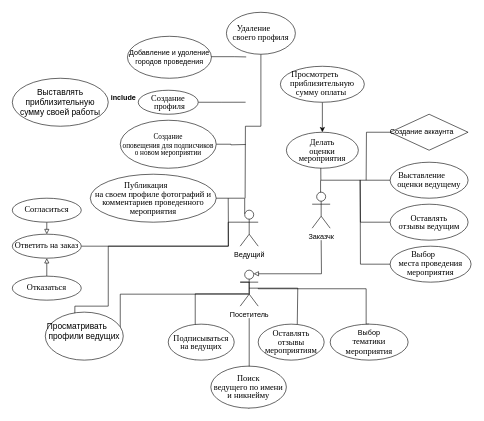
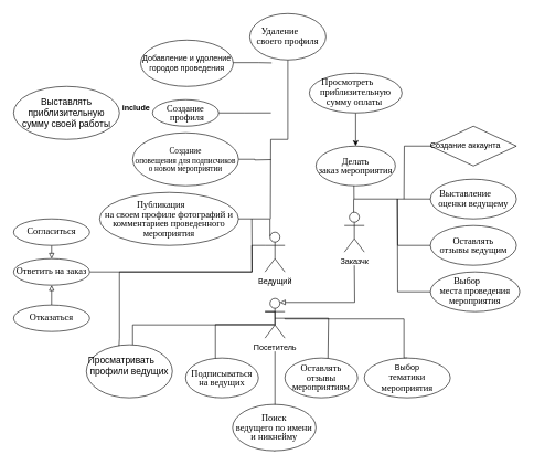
  <mxCell id="0" />
  <mxCell id="1" parent="0" />
  <mxCell id="2" style="edgeStyle=orthogonalEdgeStyle;rounded=0;orthogonalLoop=1;jettySize=auto;html=1;exitX=0;exitY=0.333;exitDx=0;exitDy=0;exitPerimeter=0;entryX=0.379;entryY=0.033;entryDx=0;entryDy=0;entryPerimeter=0;endArrow=none;endFill=0;" parent="1" source="3" target="12" edge="1"><mxGeometry relative="1" as="geometry"><mxPoint x="200" y="510" as="targetPoint" /><Array as="points"><mxPoint x="380" y="370" /><mxPoint x="380" y="410" /><mxPoint x="180" y="410" /><mxPoint x="180" y="510" /></Array></mxGeometry></mxCell>
  <mxCell id="3" value="Ведущий" style="shape=umlActor;verticalLabelPosition=bottom;verticalAlign=top;html=1;" parent="1" vertex="1"><mxGeometry x="400" y="350" width="30" height="60" as="geometry" /></mxCell>
  <mxCell id="4" style="edgeStyle=orthogonalEdgeStyle;rounded=0;orthogonalLoop=1;jettySize=auto;html=1;exitX=0;exitY=0.333;exitDx=0;exitDy=0;exitPerimeter=0;endArrow=none;endFill=0;" parent="1" source="9" target="12" edge="1"><mxGeometry relative="1" as="geometry"><Array as="points"><mxPoint x="415" y="470" /><mxPoint x="415" y="490" /><mxPoint x="200" y="490" /></Array></mxGeometry></mxCell>
  <mxCell id="5" style="edgeStyle=orthogonalEdgeStyle;rounded=0;orthogonalLoop=1;jettySize=auto;html=1;entryX=0.5;entryY=0;entryDx=0;entryDy=0;exitX=0.467;exitY=0.656;exitDx=0;exitDy=0;exitPerimeter=0;endArrow=none;endFill=0;" parent="1" source="9" edge="1"><mxGeometry relative="1" as="geometry"><mxPoint x="400" y="460" as="sourcePoint" /><mxPoint x="325" y="600" as="targetPoint" /><Array as="points"><mxPoint x="325" y="489" /></Array></mxGeometry></mxCell>
  <mxCell id="6" style="edgeStyle=orthogonalEdgeStyle;rounded=0;orthogonalLoop=1;jettySize=auto;html=1;exitX=1;exitY=0.333;exitDx=0;exitDy=0;exitPerimeter=0;entryX=0.5;entryY=0;entryDx=0;entryDy=0;endArrow=none;endFill=0;" parent="1" target="15" edge="1"><mxGeometry relative="1" as="geometry"><mxPoint x="430" y="480" as="sourcePoint" /><mxPoint x="585" y="540" as="targetPoint" /><Array as="points"><mxPoint x="430" y="481" /><mxPoint x="610" y="481" /><mxPoint x="610" y="540" /></Array></mxGeometry></mxCell>
  <mxCell id="7" style="edgeStyle=orthogonalEdgeStyle;rounded=0;orthogonalLoop=1;jettySize=auto;html=1;exitX=0.5;exitY=0.5;exitDx=0;exitDy=0;exitPerimeter=0;endArrow=none;endFill=0;" parent="1" source="9" edge="1"><mxGeometry relative="1" as="geometry"><mxPoint x="430" y="485" as="sourcePoint" /><mxPoint x="495" y="550" as="targetPoint" /><Array as="points"><mxPoint x="496" y="480" /></Array></mxGeometry></mxCell>
  <mxCell id="8" style="edgeStyle=orthogonalEdgeStyle;rounded=0;orthogonalLoop=1;jettySize=auto;html=1;exitX=0.75;exitY=0.1;exitDx=0;exitDy=0;exitPerimeter=0;endArrow=none;endFill=0;startArrow=block;startFill=0;" parent="1" source="9" edge="1"><mxGeometry relative="1" as="geometry"><mxPoint x="535" y="400" as="targetPoint" /></mxGeometry></mxCell>
  <mxCell id="9" value="Посетитель&lt;br&gt;" style="shape=umlActor;verticalLabelPosition=bottom;verticalAlign=top;html=1;" parent="1" vertex="1"><mxGeometry x="400" y="450" width="30" height="60" as="geometry" /></mxCell>
  <mxCell id="10" style="edgeStyle=orthogonalEdgeStyle;rounded=0;orthogonalLoop=1;jettySize=auto;html=1;exitX=0.5;exitY=0;exitDx=0;exitDy=0;exitPerimeter=0;endArrow=none;endFill=0;" parent="1" source="11" edge="1"><mxGeometry relative="1" as="geometry"><mxPoint x="534" y="300" as="targetPoint" /></mxGeometry></mxCell>
  <mxCell id="11" value="Заказчк" style="shape=umlActor;verticalLabelPosition=bottom;verticalAlign=top;html=1;" parent="1" vertex="1"><mxGeometry x="520" y="320" width="30" height="60" as="geometry" /></mxCell>
- <mxCell id="12" value="&lt;p style=&quot;text-indent: -18pt; font-size: 14px;&quot; class=&quot;MsoListParagraph&quot;&gt;Просматривать профили ведущих&lt;br&gt;&lt;br&gt;&lt;/p&gt;" style="ellipse;whiteSpace=wrap;html=1;align=center;" parent="1" vertex="1"><mxGeometry x="75" y="520" width="130" height="80" as="geometry" /></mxCell>
+ <mxCell id="12" value="&lt;p style=&quot;text-indent: -18pt; font-size: 14px;&quot; class=&quot;MsoListParagraph&quot;&gt;Просматривать профили ведущих&lt;br&gt;&lt;br&gt;&lt;/p&gt;" style="ellipse;whiteSpace=wrap;html=1;align=center;" parent="1" vertex="1"><mxGeometry x="130" y="520" width="130" height="80" as="geometry" /></mxCell>
  <mxCell id="13" value="&lt;p style=&quot;text-indent:-18.0pt;mso-list:l0 level1 lfo1&quot; class=&quot;MsoListParagraph&quot;&gt;&lt;/p&gt;&lt;div style=&quot;&quot;&gt;&lt;span style=&quot;font-size: 14px; font-family: &amp;quot;Times New Roman&amp;quot;, serif; text-indent: -18pt; background-color: initial;&quot;&gt;Подписываться&lt;/span&gt;&lt;/div&gt;&lt;span style=&quot;line-height: 107%; font-family: &amp;quot;Times New Roman&amp;quot;, serif;&quot;&gt;&lt;div style=&quot;&quot;&gt;&lt;span style=&quot;font-size: 14px; text-indent: -18pt; background-color: initial;&quot;&gt;на ведущих&lt;/span&gt;&lt;/div&gt;&lt;span style=&quot;font-size: 14pt;&quot;&gt;&lt;/span&gt;&lt;/span&gt;&lt;p&gt;&lt;/p&gt;" style="ellipse;whiteSpace=wrap;html=1;" parent="1" vertex="1"><mxGeometry x="280" y="540" width="110" height="60" as="geometry" /></mxCell>
  <mxCell id="14" value="&lt;p style=&quot;text-indent:-18.0pt;mso-list:l0 level1 lfo1&quot; class=&quot;MsoListParagraph&quot;&gt;&lt;/p&gt;&lt;div style=&quot;&quot;&gt;&lt;span style=&quot;font-size: 14px; font-family: &amp;quot;Times New Roman&amp;quot;, serif; text-indent: -18pt; background-color: initial;&quot;&gt;Оставлять&lt;/span&gt;&lt;/div&gt;&lt;span style=&quot;line-height: 107%; font-family: &amp;quot;Times New Roman&amp;quot;, serif;&quot;&gt;&lt;div style=&quot;&quot;&gt;&lt;span style=&quot;font-size: 14px; text-indent: -18pt; background-color: initial;&quot;&gt;отзывы мероприятиям&lt;/span&gt;&lt;/div&gt;&lt;span style=&quot;font-size: 14pt;&quot;&gt;&lt;/span&gt;&lt;/span&gt;&lt;p&gt;&lt;/p&gt;" style="ellipse;whiteSpace=wrap;html=1;" parent="1" vertex="1"><mxGeometry x="430" y="540" width="110" height="60" as="geometry" /></mxCell>
  <mxCell id="15" value="Выбор&lt;br style=&quot;border-color: var(--border-color); font-family: &amp;quot;Times New Roman&amp;quot;, serif; font-size: 14px; text-indent: -24px;&quot;&gt;&lt;span style=&quot;font-family: &amp;quot;Times New Roman&amp;quot;, serif; font-size: 14px; text-indent: -24px;&quot;&gt;тематики мероприятия&lt;/span&gt;" style="ellipse;whiteSpace=wrap;html=1;" parent="1" vertex="1"><mxGeometry x="550" y="540" width="130" height="60" as="geometry" /></mxCell>
  <mxCell id="16" style="edgeStyle=orthogonalEdgeStyle;rounded=0;orthogonalLoop=1;jettySize=auto;html=1;exitX=0.5;exitY=0;exitDx=0;exitDy=0;endArrow=none;endFill=0;" parent="1" source="17" edge="1"><mxGeometry relative="1" as="geometry"><mxPoint x="415" y="530" as="targetPoint" /><Array as="points"><mxPoint x="415" y="680" /></Array></mxGeometry></mxCell>
  <mxCell id="17" value="&lt;p style=&quot;text-indent:-18.0pt;mso-list:l0 level1 lfo1&quot; class=&quot;MsoListParagraph&quot;&gt;&lt;/p&gt;&lt;div style=&quot;&quot;&gt;&lt;span style=&quot;font-size: 14px; font-family: &amp;quot;Times New Roman&amp;quot;, serif; text-indent: -18pt; background-color: initial;&quot;&gt;Поиск&lt;/span&gt;&lt;/div&gt;&lt;span style=&quot;line-height: 107%; font-family: &amp;quot;Times New Roman&amp;quot;, serif;&quot;&gt;&lt;div style=&quot;&quot;&gt;&lt;span style=&quot;font-size: 14px; text-indent: -18pt; background-color: initial;&quot;&gt;ведущего по имени и никнейму&lt;/span&gt;&lt;/div&gt;&lt;span style=&quot;font-size: 14pt;&quot;&gt;&lt;/span&gt;&lt;/span&gt;&lt;p&gt;&lt;/p&gt;" style="ellipse;whiteSpace=wrap;html=1;" parent="1" vertex="1"><mxGeometry x="351" y="610" width="126" height="70" as="geometry" /></mxCell>
  <mxCell id="18" style="edgeStyle=orthogonalEdgeStyle;rounded=0;orthogonalLoop=1;jettySize=auto;html=1;exitX=0.5;exitY=1;exitDx=0;exitDy=0;entryX=0.5;entryY=0;entryDx=0;entryDy=0;" parent="1" source="19" target="26" edge="1"><mxGeometry relative="1" as="geometry" /></mxCell>
  <mxCell id="19" value="&lt;p style=&quot;text-indent: -18pt;&quot; class=&quot;MsoListParagraph&quot;&gt;&lt;span style=&quot;line-height: 107%; font-family: &amp;quot;Times New Roman&amp;quot;, serif;&quot;&gt;&lt;font style=&quot;font-size: 14px;&quot;&gt;Просмотреть&lt;br&gt;приблизительную сумму оплаты&amp;nbsp;&lt;/font&gt;&lt;span style=&quot;font-size: 14pt;&quot;&gt;&lt;/span&gt;&lt;/span&gt;&lt;/p&gt;" style="ellipse;whiteSpace=wrap;html=1;" parent="1" vertex="1"><mxGeometry x="467" y="110" width="140" height="60" as="geometry" /></mxCell>
  <mxCell id="20" style="edgeStyle=orthogonalEdgeStyle;rounded=0;orthogonalLoop=1;jettySize=auto;html=1;exitX=0;exitY=0.5;exitDx=0;exitDy=0;endArrow=none;endFill=0;" parent="1" source="21" edge="1"><mxGeometry relative="1" as="geometry"><mxPoint x="600" y="300" as="targetPoint" /></mxGeometry></mxCell>
  <mxCell id="21" value="&lt;p style=&quot;text-indent: -18pt;&quot; class=&quot;MsoListParagraph&quot;&gt;&lt;span style=&quot;line-height: 107%; font-family: &amp;quot;Times New Roman&amp;quot;, serif;&quot;&gt;&lt;font style=&quot;font-size: 14px;&quot;&gt;Выбор&lt;br/&gt;места проведения мероприятия&lt;/font&gt;&lt;span style=&quot;font-size: 14pt;&quot;&gt;&lt;/span&gt;&lt;/span&gt;&lt;/p&gt;" style="ellipse;whiteSpace=wrap;html=1;" parent="1" vertex="1"><mxGeometry x="650" y="410" width="135" height="60" as="geometry" /></mxCell>
  <mxCell id="22" style="edgeStyle=orthogonalEdgeStyle;rounded=0;orthogonalLoop=1;jettySize=auto;html=1;exitX=0;exitY=0.5;exitDx=0;exitDy=0;endArrow=none;endFill=0;" parent="1" source="23" edge="1"><mxGeometry relative="1" as="geometry"><mxPoint x="600" y="299.5" as="targetPoint" /></mxGeometry></mxCell>
  <mxCell id="23" value="&lt;p style=&quot;text-indent: -18pt;&quot; class=&quot;MsoListParagraph&quot;&gt;&lt;/p&gt;&lt;div style=&quot;&quot;&gt;&lt;span style=&quot;font-size: 14px; font-family: &amp;quot;Times New Roman&amp;quot;, serif; text-indent: -18pt; background-color: initial;&quot;&gt;Оставлять&lt;/span&gt;&lt;/div&gt;&lt;span style=&quot;line-height: 107%; font-family: &amp;quot;Times New Roman&amp;quot;, serif;&quot;&gt;&lt;div style=&quot;&quot;&gt;&lt;span style=&quot;font-size: 14px; text-indent: -18pt; background-color: initial;&quot;&gt;отзывы ведущим&lt;/span&gt;&lt;/div&gt;&lt;span style=&quot;font-size: 14pt;&quot;&gt;&lt;/span&gt;&lt;/span&gt;&lt;p&gt;&lt;/p&gt;" style="ellipse;whiteSpace=wrap;html=1;" parent="1" vertex="1"><mxGeometry x="650" y="340" width="130" height="60" as="geometry" /></mxCell>
  <mxCell id="24" style="edgeStyle=orthogonalEdgeStyle;rounded=0;orthogonalLoop=1;jettySize=auto;html=1;exitX=0;exitY=0.5;exitDx=0;exitDy=0;endArrow=none;endFill=0;strokeColor=default;" parent="1" source="25" edge="1"><mxGeometry relative="1" as="geometry"><mxPoint x="534" y="230" as="targetPoint" /></mxGeometry></mxCell>
  <mxCell id="25" value="&lt;p style=&quot;text-indent: -18pt;&quot; class=&quot;MsoListParagraph&quot;&gt;&lt;span style=&quot;line-height: 107%; font-family: &amp;quot;Times New Roman&amp;quot;, serif;&quot;&gt;&lt;font style=&quot;font-size: 14px;&quot;&gt;Выставление&lt;br&gt;оценки ведущему&lt;/font&gt;&lt;span style=&quot;font-size: 14pt;&quot;&gt;&lt;/span&gt;&lt;/span&gt;&lt;/p&gt;" style="ellipse;whiteSpace=wrap;html=1;" parent="1" vertex="1"><mxGeometry x="650" y="270" width="130" height="60" as="geometry" /></mxCell>
- <mxCell id="26" value="&lt;p style=&quot;text-indent:-18.0pt;mso-list:l0 level1 lfo1&quot; class=&quot;MsoListParagraph&quot;&gt;&lt;/p&gt;&lt;div style=&quot;&quot;&gt;&lt;span style=&quot;font-size: 14px; font-family: &amp;quot;Times New Roman&amp;quot;, serif; text-indent: -18pt; background-color: initial;&quot;&gt;Делать&lt;/span&gt;&lt;/div&gt;&lt;span style=&quot;line-height: 107%; font-family: &amp;quot;Times New Roman&amp;quot;, serif;&quot;&gt;&lt;div style=&quot;&quot;&gt;&lt;span style=&quot;font-size: 14px; text-indent: -18pt; background-color: initial;&quot;&gt;оценки мероприятия&lt;/span&gt;&lt;/div&gt;&lt;span style=&quot;font-size: 14pt;&quot;&gt;&lt;/span&gt;&lt;/span&gt;&lt;p&gt;&lt;/p&gt;" style="ellipse;whiteSpace=wrap;html=1;" parent="1" vertex="1"><mxGeometry x="477" y="220" width="120" height="60" as="geometry" /></mxCell>
+ <mxCell id="26" value="&lt;p style=&quot;text-indent:-18.0pt;mso-list:l0 level1 lfo1&quot; class=&quot;MsoListParagraph&quot;&gt;&lt;/p&gt;&lt;div style=&quot;&quot;&gt;&lt;span style=&quot;font-size: 14px; font-family: &amp;quot;Times New Roman&amp;quot;, serif; text-indent: -18pt; background-color: initial;&quot;&gt;Делать&lt;/span&gt;&lt;/div&gt;&lt;span style=&quot;line-height: 107%; font-family: &amp;quot;Times New Roman&amp;quot;, serif;&quot;&gt;&lt;div style=&quot;&quot;&gt;&lt;span style=&quot;font-size: 14px; text-indent: -18pt; background-color: initial;&quot;&gt;заказ мероприятия&lt;/span&gt;&lt;/div&gt;&lt;span style=&quot;font-size: 14pt;&quot;&gt;&lt;/span&gt;&lt;/span&gt;&lt;p&gt;&lt;/p&gt;" style="ellipse;whiteSpace=wrap;html=1;" parent="1" vertex="1"><mxGeometry x="477" y="220" width="120" height="60" as="geometry" /></mxCell>
  <mxCell id="27" style="edgeStyle=orthogonalEdgeStyle;rounded=0;orthogonalLoop=1;jettySize=auto;html=1;exitX=1;exitY=0.5;exitDx=0;exitDy=0;endArrow=none;endFill=0;" parent="1" source="28" edge="1"><mxGeometry relative="1" as="geometry"><mxPoint x="409" y="169.947" as="targetPoint" /></mxGeometry></mxCell>
  <mxCell id="28" value="&lt;p style=&quot;text-indent:-18.0pt;mso-list:l0 level1 lfo1&quot; class=&quot;MsoListParagraph&quot;&gt;&lt;/p&gt;&lt;div style=&quot;text-align: right;&quot;&gt;&lt;span style=&quot;font-size: 14px; font-family: &amp;quot;Times New Roman&amp;quot;, serif; text-indent: -18pt; background-color: initial;&quot;&gt;Создание&lt;/span&gt;&lt;/div&gt;&lt;span style=&quot;line-height: 107%; font-family: &amp;quot;Times New Roman&amp;quot;, serif;&quot;&gt;&lt;div style=&quot;text-align: right;&quot;&gt;&lt;span style=&quot;font-size: 14px; text-indent: -18pt; background-color: initial;&quot;&gt;профиля&lt;/span&gt;&lt;/div&gt;&lt;b style=&quot;font-size: 14pt;&quot;&gt;&lt;/b&gt;&lt;/span&gt;&lt;p&gt;&lt;/p&gt;" style="ellipse;whiteSpace=wrap;html=1;" parent="1" vertex="1"><mxGeometry x="230" y="150" width="100" height="40" as="geometry" /></mxCell>
  <mxCell id="29" style="edgeStyle=orthogonalEdgeStyle;rounded=0;orthogonalLoop=1;jettySize=auto;html=1;exitX=0.5;exitY=1;exitDx=0;exitDy=0;endArrow=none;endFill=0;" parent="1" source="30" edge="1"><mxGeometry relative="1" as="geometry"><mxPoint x="408.211" y="330" as="targetPoint" /></mxGeometry></mxCell>
  <mxCell id="30" value="&lt;p style=&quot;text-indent: -18pt;&quot; class=&quot;MsoListParagraph&quot;&gt;&lt;span style=&quot;line-height: 107%; font-family: &amp;quot;Times New Roman&amp;quot;, serif;&quot;&gt;&lt;font style=&quot;font-size: 14px;&quot;&gt;Удаление&lt;br&gt;своего профиля&lt;/font&gt;&lt;b style=&quot;font-size: 14pt;&quot;&gt;&lt;/b&gt;&lt;/span&gt;&lt;/p&gt;" style="ellipse;whiteSpace=wrap;html=1;" parent="1" vertex="1"><mxGeometry x="377" y="20" width="115" height="70" as="geometry" /></mxCell>
  <mxCell id="31" value="&lt;p style=&quot;text-indent:-18.0pt;mso-list:l0 level1 lfo1&quot; class=&quot;MsoListParagraph&quot;&gt;&lt;/p&gt;&lt;div style=&quot;&quot;&gt;&lt;font style=&quot;font-size: 14px;&quot;&gt;Выставлять приблизительную сумму своей работы&lt;/font&gt;&lt;br&gt;&lt;/div&gt;&lt;span style=&quot;line-height: 107%; font-family: &amp;quot;Times New Roman&amp;quot;, serif;&quot;&gt;&lt;b style=&quot;font-size: 14pt;&quot;&gt;&lt;/b&gt;&lt;/span&gt;&lt;p&gt;&lt;/p&gt;" style="ellipse;whiteSpace=wrap;html=1;" parent="1" vertex="1"><mxGeometry x="20" y="130" width="160" height="80" as="geometry" /></mxCell>
  <mxCell id="32" value="include" style="text;align=center;fontStyle=1;verticalAlign=middle;spacingLeft=3;spacingRight=3;strokeColor=none;rotatable=0;points=[[0,0.5],[1,0.5]];portConstraint=eastwest;html=1;" parent="1" vertex="1"><mxGeometry x="165" y="150" width="80" height="26" as="geometry" /></mxCell>
  <mxCell id="33" style="edgeStyle=orthogonalEdgeStyle;rounded=0;orthogonalLoop=1;jettySize=auto;html=1;exitX=1;exitY=0.5;exitDx=0;exitDy=0;endArrow=none;endFill=0;" parent="1" source="34" edge="1"><mxGeometry relative="1" as="geometry"><mxPoint x="409" y="240.474" as="targetPoint" /></mxGeometry></mxCell>
  <mxCell id="34" value="&lt;p style=&quot;text-indent:-18.0pt;mso-list:l0 level1 lfo1&quot; class=&quot;MsoListParagraph&quot;&gt;&lt;/p&gt;&lt;div style=&quot;&quot;&gt;&lt;p style=&quot;text-indent: -18pt; font-size: 14px;&quot; class=&quot;MsoListParagraph&quot;&gt;&lt;/p&gt;&lt;div style=&quot;&quot;&gt;&lt;span style=&quot;font-family: &amp;quot;Times New Roman&amp;quot;, serif; text-indent: -18pt; background-color: initial;&quot;&gt;Создание&lt;/span&gt;&lt;/div&gt;&lt;span style=&quot;line-height: 107%; font-family: &amp;quot;Times New Roman&amp;quot;, serif;&quot;&gt;&lt;div style=&quot;&quot;&gt;&lt;span style=&quot;text-indent: -18pt; background-color: initial;&quot;&gt;оповещения для подписчиков о новом мероприятии&lt;/span&gt;&lt;/div&gt;&lt;b&gt;&lt;/b&gt;&lt;/span&gt;&lt;p&gt;&lt;/p&gt;&lt;/div&gt;&lt;span style=&quot;line-height: 107%; font-family: &amp;quot;Times New Roman&amp;quot;, serif;&quot;&gt;&lt;b style=&quot;font-size: 14pt;&quot;&gt;&lt;/b&gt;&lt;/span&gt;&lt;p&gt;&lt;/p&gt;" style="ellipse;whiteSpace=wrap;html=1;" parent="1" vertex="1"><mxGeometry x="200" y="200" width="160" height="80" as="geometry" /></mxCell>
  <mxCell id="35" value="&lt;p style=&quot;text-indent:-18.0pt;mso-list:l0 level1 lfo1&quot; class=&quot;MsoListParagraph&quot;&gt;&lt;/p&gt;&lt;div style=&quot;&quot;&gt;&lt;p style=&quot;text-indent: -18pt; font-size: 14px;&quot; class=&quot;MsoListParagraph&quot;&gt;&lt;/p&gt;&lt;div style=&quot;&quot;&gt;&lt;p style=&quot;text-indent:-18.0pt;mso-list:l0 level1 lfo1&quot; class=&quot;MsoListParagraph&quot;&gt;&lt;span style=&quot;line-height: 107%; font-family: &amp;quot;Times New Roman&amp;quot;, serif;&quot;&gt;&lt;font style=&quot;font-size: 14px;&quot;&gt;Публикация&lt;br&gt;на своем профиле фотографий и комментариев проведенного&lt;br&gt;мероприятия&lt;/font&gt;&lt;b style=&quot;font-size: 14pt;&quot;&gt;&lt;/b&gt;&lt;/span&gt;&lt;/p&gt;&lt;/div&gt;&lt;span style=&quot;line-height: 107%; font-family: &amp;quot;Times New Roman&amp;quot;, serif;&quot;&gt;&lt;b&gt;&lt;/b&gt;&lt;/span&gt;&lt;p&gt;&lt;/p&gt;&lt;/div&gt;&lt;span style=&quot;line-height: 107%; font-family: &amp;quot;Times New Roman&amp;quot;, serif;&quot;&gt;&lt;b style=&quot;font-size: 14pt;&quot;&gt;&lt;/b&gt;&lt;/span&gt;&lt;p&gt;&lt;/p&gt;" style="ellipse;whiteSpace=wrap;html=1;" parent="1" vertex="1"><mxGeometry x="150" y="290" width="210" height="80" as="geometry" /></mxCell>
  <mxCell id="36" style="edgeStyle=orthogonalEdgeStyle;rounded=0;orthogonalLoop=1;jettySize=auto;html=1;exitX=1;exitY=0.5;exitDx=0;exitDy=0;entryX=0.25;entryY=0.1;entryDx=0;entryDy=0;entryPerimeter=0;endArrow=none;endFill=0;" parent="1" source="35" target="3" edge="1"><mxGeometry relative="1" as="geometry"><Array as="points"><mxPoint x="407" y="330" /></Array></mxGeometry></mxCell>
  <mxCell id="37" style="edgeStyle=orthogonalEdgeStyle;rounded=0;orthogonalLoop=1;jettySize=auto;html=1;exitX=1;exitY=0.5;exitDx=0;exitDy=0;endArrow=none;endFill=0;" parent="1" source="38" edge="1"><mxGeometry relative="1" as="geometry"><mxPoint x="380" y="330" as="targetPoint" /></mxGeometry></mxCell>
  <mxCell id="38" value="&lt;font face=&quot;Times New Roman, serif&quot;&gt;&lt;span style=&quot;font-size: 14px;&quot;&gt;Ответить на заказ&lt;/span&gt;&lt;/font&gt;" style="ellipse;whiteSpace=wrap;html=1;" parent="1" vertex="1"><mxGeometry x="20" y="390" width="115" height="40" as="geometry" /></mxCell>
  <mxCell id="39" style="edgeStyle=orthogonalEdgeStyle;rounded=0;orthogonalLoop=1;jettySize=auto;html=1;exitX=0.5;exitY=1;exitDx=0;exitDy=0;entryX=0.5;entryY=0;entryDx=0;entryDy=0;endArrow=block;endFill=0;" parent="1" source="40" target="38" edge="1"><mxGeometry relative="1" as="geometry" /></mxCell>
  <mxCell id="40" value="&lt;font face=&quot;Times New Roman, serif&quot;&gt;&lt;span style=&quot;font-size: 14px;&quot;&gt;Согласиться&lt;/span&gt;&lt;/font&gt;" style="ellipse;whiteSpace=wrap;html=1;" parent="1" vertex="1"><mxGeometry x="20" y="330" width="115" height="40" as="geometry" /></mxCell>
  <mxCell id="41" style="edgeStyle=orthogonalEdgeStyle;rounded=0;orthogonalLoop=1;jettySize=auto;html=1;exitX=0.5;exitY=0;exitDx=0;exitDy=0;entryX=0.5;entryY=1;entryDx=0;entryDy=0;endArrow=block;endFill=0;" parent="1" source="42" target="38" edge="1"><mxGeometry relative="1" as="geometry" /></mxCell>
  <mxCell id="42" value="&lt;font face=&quot;Times New Roman, serif&quot;&gt;&lt;span style=&quot;font-size: 14px;&quot;&gt;Отказаться&lt;/span&gt;&lt;/font&gt;" style="ellipse;whiteSpace=wrap;html=1;" parent="1" vertex="1"><mxGeometry x="20" y="460" width="115" height="40" as="geometry" /></mxCell>
  <mxCell id="43" style="edgeStyle=orthogonalEdgeStyle;rounded=0;orthogonalLoop=1;jettySize=auto;html=1;exitX=1;exitY=0.5;exitDx=0;exitDy=0;endArrow=none;endFill=0;" parent="1" source="44" edge="1"><mxGeometry relative="1" as="geometry"><mxPoint x="410" y="94.429" as="targetPoint" /><Array as="points"><mxPoint x="390" y="94" /><mxPoint x="390" y="94" /></Array></mxGeometry></mxCell>
  <mxCell id="44" value="Добавление и удоление городов проведения" style="ellipse;whiteSpace=wrap;html=1;" parent="1" vertex="1"><mxGeometry x="212" y="60" width="140" height="70" as="geometry" /></mxCell>
  <mxCell id="45" style="edgeStyle=orthogonalEdgeStyle;rounded=0;orthogonalLoop=1;jettySize=auto;html=1;exitX=0;exitY=0.5;exitDx=0;exitDy=0;endArrow=none;endFill=0;" edge="1" parent="1" source="46"><mxGeometry relative="1" as="geometry"><mxPoint x="610" y="300" as="targetPoint" /></mxGeometry></mxCell>
  <mxCell id="46" value="&lt;p style=&quot;text-indent: -18pt;&quot; class=&quot;MsoListParagraph&quot;&gt;Создание аккаунта&lt;/p&gt;" style="rhombus;whiteSpace=wrap;html=1;align=center;" vertex="1" parent="1"><mxGeometry x="650" y="190" width="130" height="60" as="geometry" /></mxCell>
